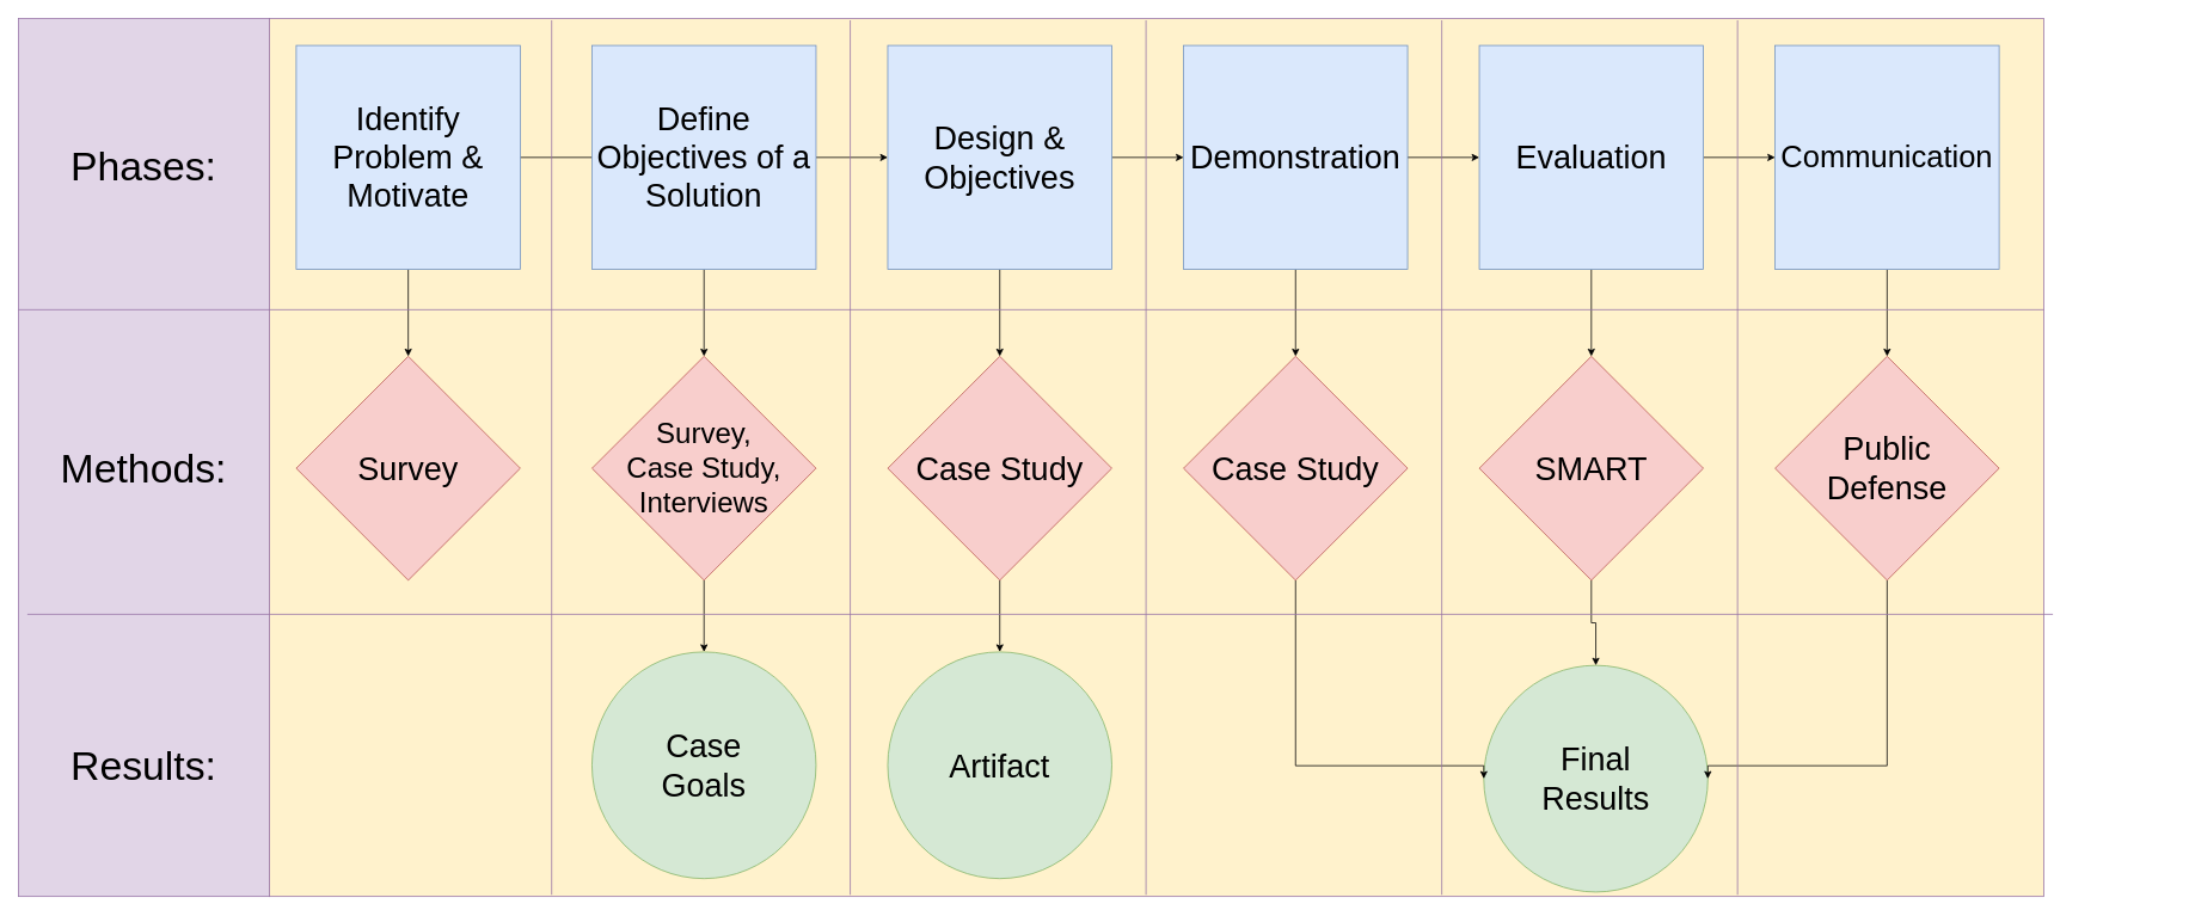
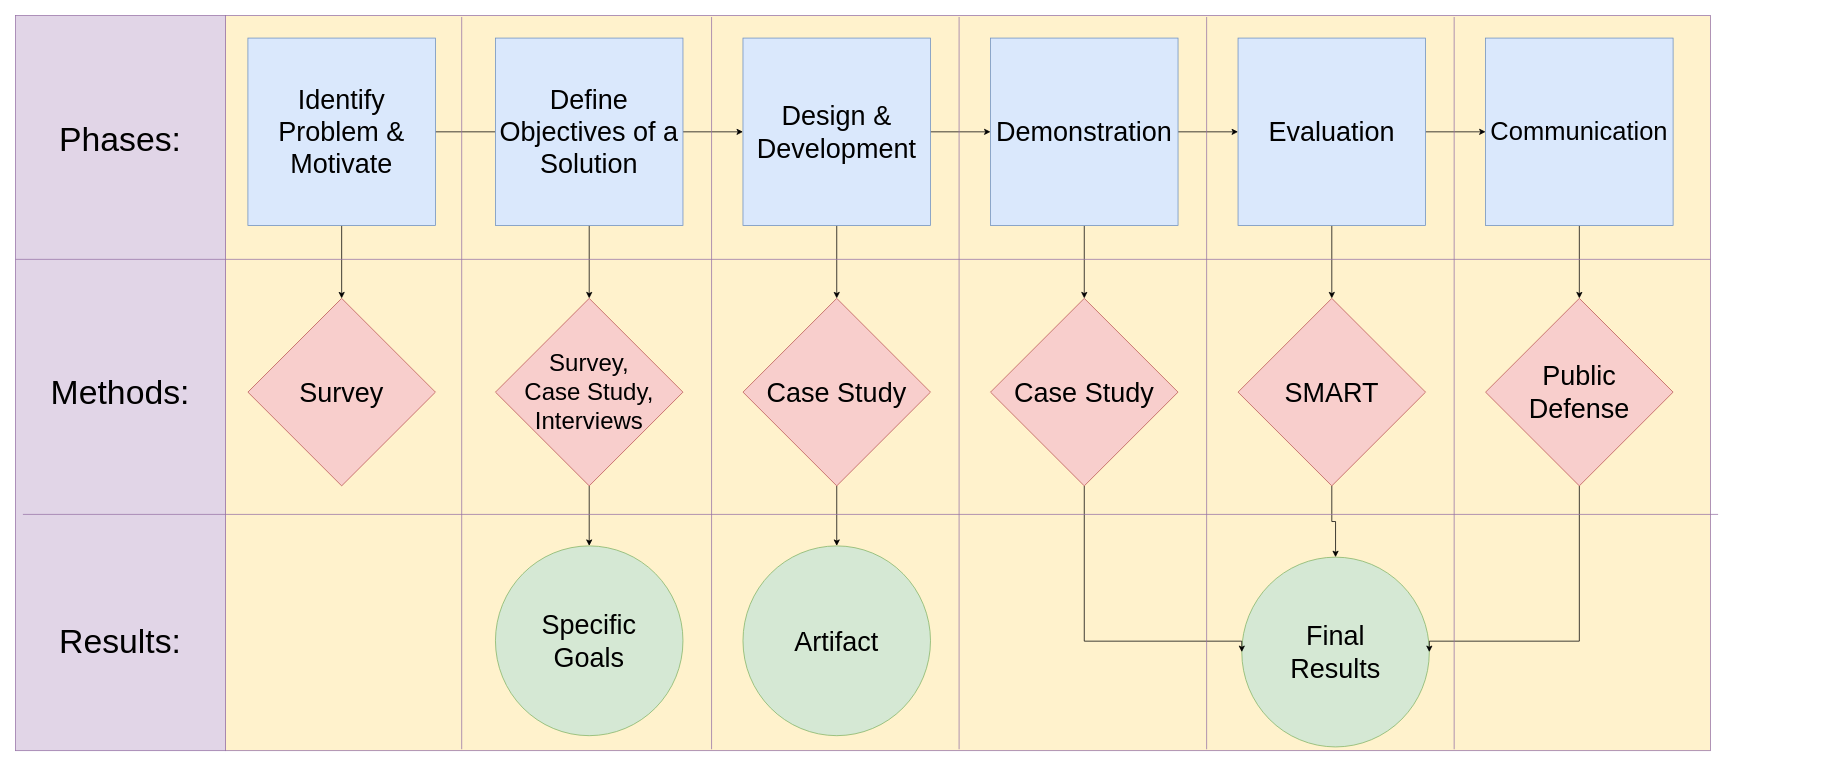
  <mxCell id="0" />
  <mxCell id="1" parent="0" />
  <mxCell id="2" value="" style="rounded=0;whiteSpace=wrap;html=1;fillColor=#e1d5e7;strokeColor=#9673a6;" parent="1" vertex="1"><mxGeometry x="20" y="20" width="280" height="980" as="geometry" /></mxCell>
  <mxCell id="3" value="" style="rounded=0;whiteSpace=wrap;html=1;fillColor=#fff2cc;strokeColor=#9673A6;" parent="1" vertex="1"><mxGeometry x="300" y="20" width="1980" height="980" as="geometry" /></mxCell>
  <mxCell id="4" value="" style="edgeStyle=orthogonalEdgeStyle;rounded=0;orthogonalLoop=1;jettySize=auto;html=1;endArrow=none;" parent="1" source="6" target="9" edge="1"><mxGeometry relative="1" as="geometry" /></mxCell>
  <mxCell id="5" value="" style="edgeStyle=orthogonalEdgeStyle;rounded=0;orthogonalLoop=1;jettySize=auto;html=1;" parent="1" source="6" target="24" edge="1"><mxGeometry relative="1" as="geometry" /></mxCell>
  <mxCell id="6" value="&lt;font style=&quot;font-size: 36px;&quot;&gt;Identify Problem &amp;amp; Motivate&lt;/font&gt;" style="whiteSpace=wrap;html=1;aspect=fixed;fillColor=#dae8fc;strokeColor=#6c8ebf;" parent="1" vertex="1"><mxGeometry x="330" y="50" width="250" height="250" as="geometry" /></mxCell>
  <mxCell id="7" value="" style="edgeStyle=orthogonalEdgeStyle;rounded=0;orthogonalLoop=1;jettySize=auto;html=1;" parent="1" source="9" target="12" edge="1"><mxGeometry relative="1" as="geometry" /></mxCell>
  <mxCell id="8" value="" style="edgeStyle=orthogonalEdgeStyle;rounded=0;orthogonalLoop=1;jettySize=auto;html=1;" parent="1" source="9" target="26" edge="1"><mxGeometry relative="1" as="geometry" /></mxCell>
  <mxCell id="9" value="&lt;font style=&quot;font-size: 36px;&quot;&gt;Define Objectives of a Solution&lt;/font&gt;" style="whiteSpace=wrap;html=1;aspect=fixed;fillColor=#dae8fc;strokeColor=#6c8ebf;" parent="1" vertex="1"><mxGeometry x="660" y="50" width="250" height="250" as="geometry" /></mxCell>
  <mxCell id="10" value="" style="edgeStyle=orthogonalEdgeStyle;rounded=0;orthogonalLoop=1;jettySize=auto;html=1;" parent="1" source="12" target="15" edge="1"><mxGeometry relative="1" as="geometry" /></mxCell>
  <mxCell id="11" value="" style="edgeStyle=orthogonalEdgeStyle;rounded=0;orthogonalLoop=1;jettySize=auto;html=1;" parent="1" source="12" target="28" edge="1"><mxGeometry relative="1" as="geometry" /></mxCell>
- <mxCell id="12" value="&lt;font style=&quot;font-size: 36px;&quot;&gt;Design &amp;amp; Objectives&lt;/font&gt;" style="whiteSpace=wrap;html=1;aspect=fixed;fillColor=#dae8fc;strokeColor=#6c8ebf;" parent="1" vertex="1"><mxGeometry x="990" y="50" width="250" height="250" as="geometry" /></mxCell>
+ <mxCell id="12" value="&lt;font style=&quot;font-size: 36px;&quot;&gt;Design &amp;amp; Development&lt;/font&gt;" style="whiteSpace=wrap;html=1;aspect=fixed;fillColor=#dae8fc;strokeColor=#6c8ebf;" parent="1" vertex="1"><mxGeometry x="990" y="50" width="250" height="250" as="geometry" /></mxCell>
  <mxCell id="13" value="" style="edgeStyle=orthogonalEdgeStyle;rounded=0;orthogonalLoop=1;jettySize=auto;html=1;" parent="1" source="15" target="18" edge="1"><mxGeometry relative="1" as="geometry" /></mxCell>
  <mxCell id="14" value="" style="edgeStyle=orthogonalEdgeStyle;rounded=0;orthogonalLoop=1;jettySize=auto;html=1;" parent="1" source="15" target="30" edge="1"><mxGeometry relative="1" as="geometry" /></mxCell>
  <mxCell id="15" value="&lt;font style=&quot;font-size: 36px;&quot;&gt;Demonstration&lt;/font&gt;" style="whiteSpace=wrap;html=1;aspect=fixed;fillColor=#dae8fc;strokeColor=#6c8ebf;" parent="1" vertex="1"><mxGeometry x="1320" y="50" width="250" height="250" as="geometry" /></mxCell>
  <mxCell id="16" value="" style="edgeStyle=orthogonalEdgeStyle;rounded=0;orthogonalLoop=1;jettySize=auto;html=1;" parent="1" source="18" target="20" edge="1"><mxGeometry relative="1" as="geometry" /></mxCell>
  <mxCell id="17" value="" style="edgeStyle=orthogonalEdgeStyle;rounded=0;orthogonalLoop=1;jettySize=auto;html=1;" parent="1" source="18" target="32" edge="1"><mxGeometry relative="1" as="geometry" /></mxCell>
  <mxCell id="18" value="&lt;font style=&quot;font-size: 36px;&quot;&gt;Evaluation&lt;/font&gt;" style="whiteSpace=wrap;html=1;aspect=fixed;fillColor=#dae8fc;strokeColor=#6c8ebf;" parent="1" vertex="1"><mxGeometry x="1650" y="50" width="250" height="250" as="geometry" /></mxCell>
  <mxCell id="19" value="" style="edgeStyle=orthogonalEdgeStyle;rounded=0;orthogonalLoop=1;jettySize=auto;html=1;" parent="1" source="20" target="34" edge="1"><mxGeometry relative="1" as="geometry" /></mxCell>
  <mxCell id="20" value="&lt;font style=&quot;font-size: 34px;&quot;&gt;Communication&lt;/font&gt;" style="whiteSpace=wrap;html=1;aspect=fixed;strokeWidth=1;perimeterSpacing=0;fontSize=32;fillColor=#dae8fc;strokeColor=#6c8ebf;" parent="1" vertex="1"><mxGeometry x="1980" y="50" width="250" height="250" as="geometry" /></mxCell>
- <mxCell id="21" value="&lt;font style=&quot;font-size: 36px;&quot;&gt;Case&lt;/font&gt;&lt;div&gt;&lt;font style=&quot;font-size: 36px;&quot;&gt;Goals&lt;/font&gt;&lt;/div&gt;" style="ellipse;whiteSpace=wrap;html=1;fontSize=36;fillColor=#d5e8d4;strokeColor=#82b366;" parent="1" vertex="1"><mxGeometry x="660" y="727" width="250" height="253" as="geometry" /></mxCell>
+ <mxCell id="21" value="&lt;font style=&quot;font-size: 36px;&quot;&gt;Specific&lt;/font&gt;&lt;div&gt;&lt;font style=&quot;font-size: 36px;&quot;&gt;Goals&lt;/font&gt;&lt;/div&gt;" style="ellipse;whiteSpace=wrap;html=1;fontSize=36;fillColor=#d5e8d4;strokeColor=#82b366;" parent="1" vertex="1"><mxGeometry x="660" y="727" width="250" height="253" as="geometry" /></mxCell>
  <mxCell id="22" value="&lt;font style=&quot;font-size: 36px;&quot;&gt;Artifact&lt;/font&gt;" style="ellipse;whiteSpace=wrap;html=1;fontSize=36;fillColor=#d5e8d4;strokeColor=#82b366;" parent="1" vertex="1"><mxGeometry x="990" y="727" width="250" height="253" as="geometry" /></mxCell>
  <mxCell id="23" value="&lt;font style=&quot;font-size: 36px;&quot;&gt;Final&lt;/font&gt;&lt;div&gt;&lt;font style=&quot;font-size: 36px;&quot;&gt;Results&lt;/font&gt;&lt;/div&gt;" style="ellipse;whiteSpace=wrap;html=1;fontSize=36;fillColor=#d5e8d4;strokeColor=#82b366;" parent="1" vertex="1"><mxGeometry x="1655" y="742" width="250" height="253" as="geometry" /></mxCell>
  <mxCell id="24" value="&lt;font style=&quot;font-size: 36px;&quot;&gt;Survey&lt;/font&gt;" style="rhombus;whiteSpace=wrap;html=1;fillColor=#f8cecc;strokeColor=#b85450;" parent="1" vertex="1"><mxGeometry x="330" y="397" width="250" height="250" as="geometry" /></mxCell>
  <mxCell id="25" value="" style="edgeStyle=orthogonalEdgeStyle;rounded=0;orthogonalLoop=1;jettySize=auto;html=1;" parent="1" source="26" target="21" edge="1"><mxGeometry relative="1" as="geometry" /></mxCell>
  <mxCell id="26" value="&lt;font style=&quot;font-size: 32px;&quot;&gt;Survey,&lt;/font&gt;&lt;div style=&quot;font-size: 32px;&quot;&gt;&lt;font style=&quot;font-size: 32px;&quot;&gt;Case Study,&lt;/font&gt;&lt;/div&gt;&lt;div style=&quot;font-size: 32px;&quot;&gt;&lt;font style=&quot;font-size: 32px;&quot;&gt;Interviews&lt;/font&gt;&lt;/div&gt;" style="rhombus;whiteSpace=wrap;html=1;fillColor=#f8cecc;strokeColor=#b85450;" parent="1" vertex="1"><mxGeometry x="660" y="397" width="250" height="250" as="geometry" /></mxCell>
  <mxCell id="27" value="" style="edgeStyle=orthogonalEdgeStyle;rounded=0;orthogonalLoop=1;jettySize=auto;html=1;" parent="1" source="28" target="22" edge="1"><mxGeometry relative="1" as="geometry" /></mxCell>
  <mxCell id="28" value="&lt;font style=&quot;font-size: 36px;&quot;&gt;Case Study&lt;/font&gt;" style="rhombus;whiteSpace=wrap;html=1;fillColor=#f8cecc;strokeColor=#b85450;" parent="1" vertex="1"><mxGeometry x="990" y="397" width="250" height="250" as="geometry" /></mxCell>
  <mxCell id="29" value="" style="edgeStyle=orthogonalEdgeStyle;rounded=0;orthogonalLoop=1;jettySize=auto;html=1;entryX=0;entryY=0.5;entryDx=0;entryDy=0;" parent="1" source="30" target="23" edge="1"><mxGeometry relative="1" as="geometry"><Array as="points"><mxPoint x="1445" y="854" /></Array></mxGeometry></mxCell>
  <mxCell id="30" value="&lt;font style=&quot;font-size: 36px;&quot;&gt;Case Study&lt;/font&gt;" style="rhombus;whiteSpace=wrap;html=1;fillColor=#f8cecc;strokeColor=#b85450;" parent="1" vertex="1"><mxGeometry x="1320" y="397" width="250" height="250" as="geometry" /></mxCell>
  <mxCell id="31" style="edgeStyle=orthogonalEdgeStyle;rounded=0;orthogonalLoop=1;jettySize=auto;html=1;exitX=0.5;exitY=1;exitDx=0;exitDy=0;entryX=0.5;entryY=0;entryDx=0;entryDy=0;" parent="1" source="32" target="23" edge="1"><mxGeometry relative="1" as="geometry" /></mxCell>
  <mxCell id="32" value="&lt;font style=&quot;font-size: 36px;&quot;&gt;SMART&lt;/font&gt;" style="rhombus;whiteSpace=wrap;html=1;fillColor=#f8cecc;strokeColor=#b85450;" parent="1" vertex="1"><mxGeometry x="1650" y="397" width="250" height="250" as="geometry" /></mxCell>
  <mxCell id="33" style="edgeStyle=orthogonalEdgeStyle;rounded=0;orthogonalLoop=1;jettySize=auto;html=1;entryX=1;entryY=0.5;entryDx=0;entryDy=0;" parent="1" source="34" target="23" edge="1"><mxGeometry relative="1" as="geometry"><Array as="points"><mxPoint x="2105" y="854" /></Array></mxGeometry></mxCell>
  <mxCell id="34" value="&lt;div&gt;&lt;font style=&quot;font-size: 36px;&quot;&gt;Public&lt;/font&gt;&lt;/div&gt;&lt;font style=&quot;font-size: 36px;&quot;&gt;Defense&lt;/font&gt;" style="rhombus;whiteSpace=wrap;html=1;fillColor=#f8cecc;strokeColor=#b85450;" parent="1" vertex="1"><mxGeometry x="1980" y="397" width="250" height="250" as="geometry" /></mxCell>
  <mxCell id="35" value="&lt;font style=&quot;font-size: 45px;&quot;&gt;Phases:&lt;/font&gt;" style="text;html=1;align=center;verticalAlign=middle;whiteSpace=wrap;rounded=0;" parent="1" vertex="1"><mxGeometry x="50" y="100" width="220" height="170" as="geometry" /></mxCell>
  <mxCell id="36" value="&lt;font style=&quot;font-size: 45px;&quot;&gt;Methods:&lt;/font&gt;" style="text;html=1;align=center;verticalAlign=middle;whiteSpace=wrap;rounded=0;" parent="1" vertex="1"><mxGeometry x="50" y="437" width="220" height="170" as="geometry" /></mxCell>
  <mxCell id="37" value="&lt;font style=&quot;font-size: 45px;&quot;&gt;Results:&lt;/font&gt;" style="text;html=1;align=center;verticalAlign=middle;whiteSpace=wrap;rounded=0;" parent="1" vertex="1"><mxGeometry x="50" y="768.5" width="220" height="170" as="geometry" /></mxCell>
  <mxCell id="38" value="" style="line;strokeWidth=1;html=1;rotation=-90;strokeColor=#9673A6;" parent="1" vertex="1"><mxGeometry x="126.88" y="505" width="976.25" height="10" as="geometry" /></mxCell>
  <mxCell id="39" value="" style="line;strokeWidth=1;html=1;rotation=-90;strokeColor=#9673A6;" parent="1" vertex="1"><mxGeometry x="460" y="505" width="976.25" height="10" as="geometry" /></mxCell>
  <mxCell id="40" value="" style="line;strokeWidth=1;html=1;rotation=-90;strokeColor=#9673A6;" parent="1" vertex="1"><mxGeometry x="790" y="505" width="976.25" height="10" as="geometry" /></mxCell>
  <mxCell id="41" value="" style="line;strokeWidth=1;html=1;rotation=-90;strokeColor=#9673A6;" parent="1" vertex="1"><mxGeometry x="1120" y="505" width="976.25" height="10" as="geometry" /></mxCell>
  <mxCell id="42" value="" style="line;strokeWidth=1;html=1;rotation=-90;strokeColor=#9673A6;" parent="1" vertex="1"><mxGeometry x="1450" y="505" width="976.25" height="10" as="geometry" /></mxCell>
  <mxCell id="43" value="" style="line;strokeWidth=1;html=1;rotation=0;strokeColor=#9673A6;" parent="1" vertex="1"><mxGeometry x="20" y="340" width="2260" height="10" as="geometry" /></mxCell>
  <mxCell id="44" value="" style="line;strokeWidth=1;html=1;rotation=0;strokeColor=#9673A6;" parent="1" vertex="1"><mxGeometry x="30" y="680" width="2260" height="10" as="geometry" /></mxCell>
